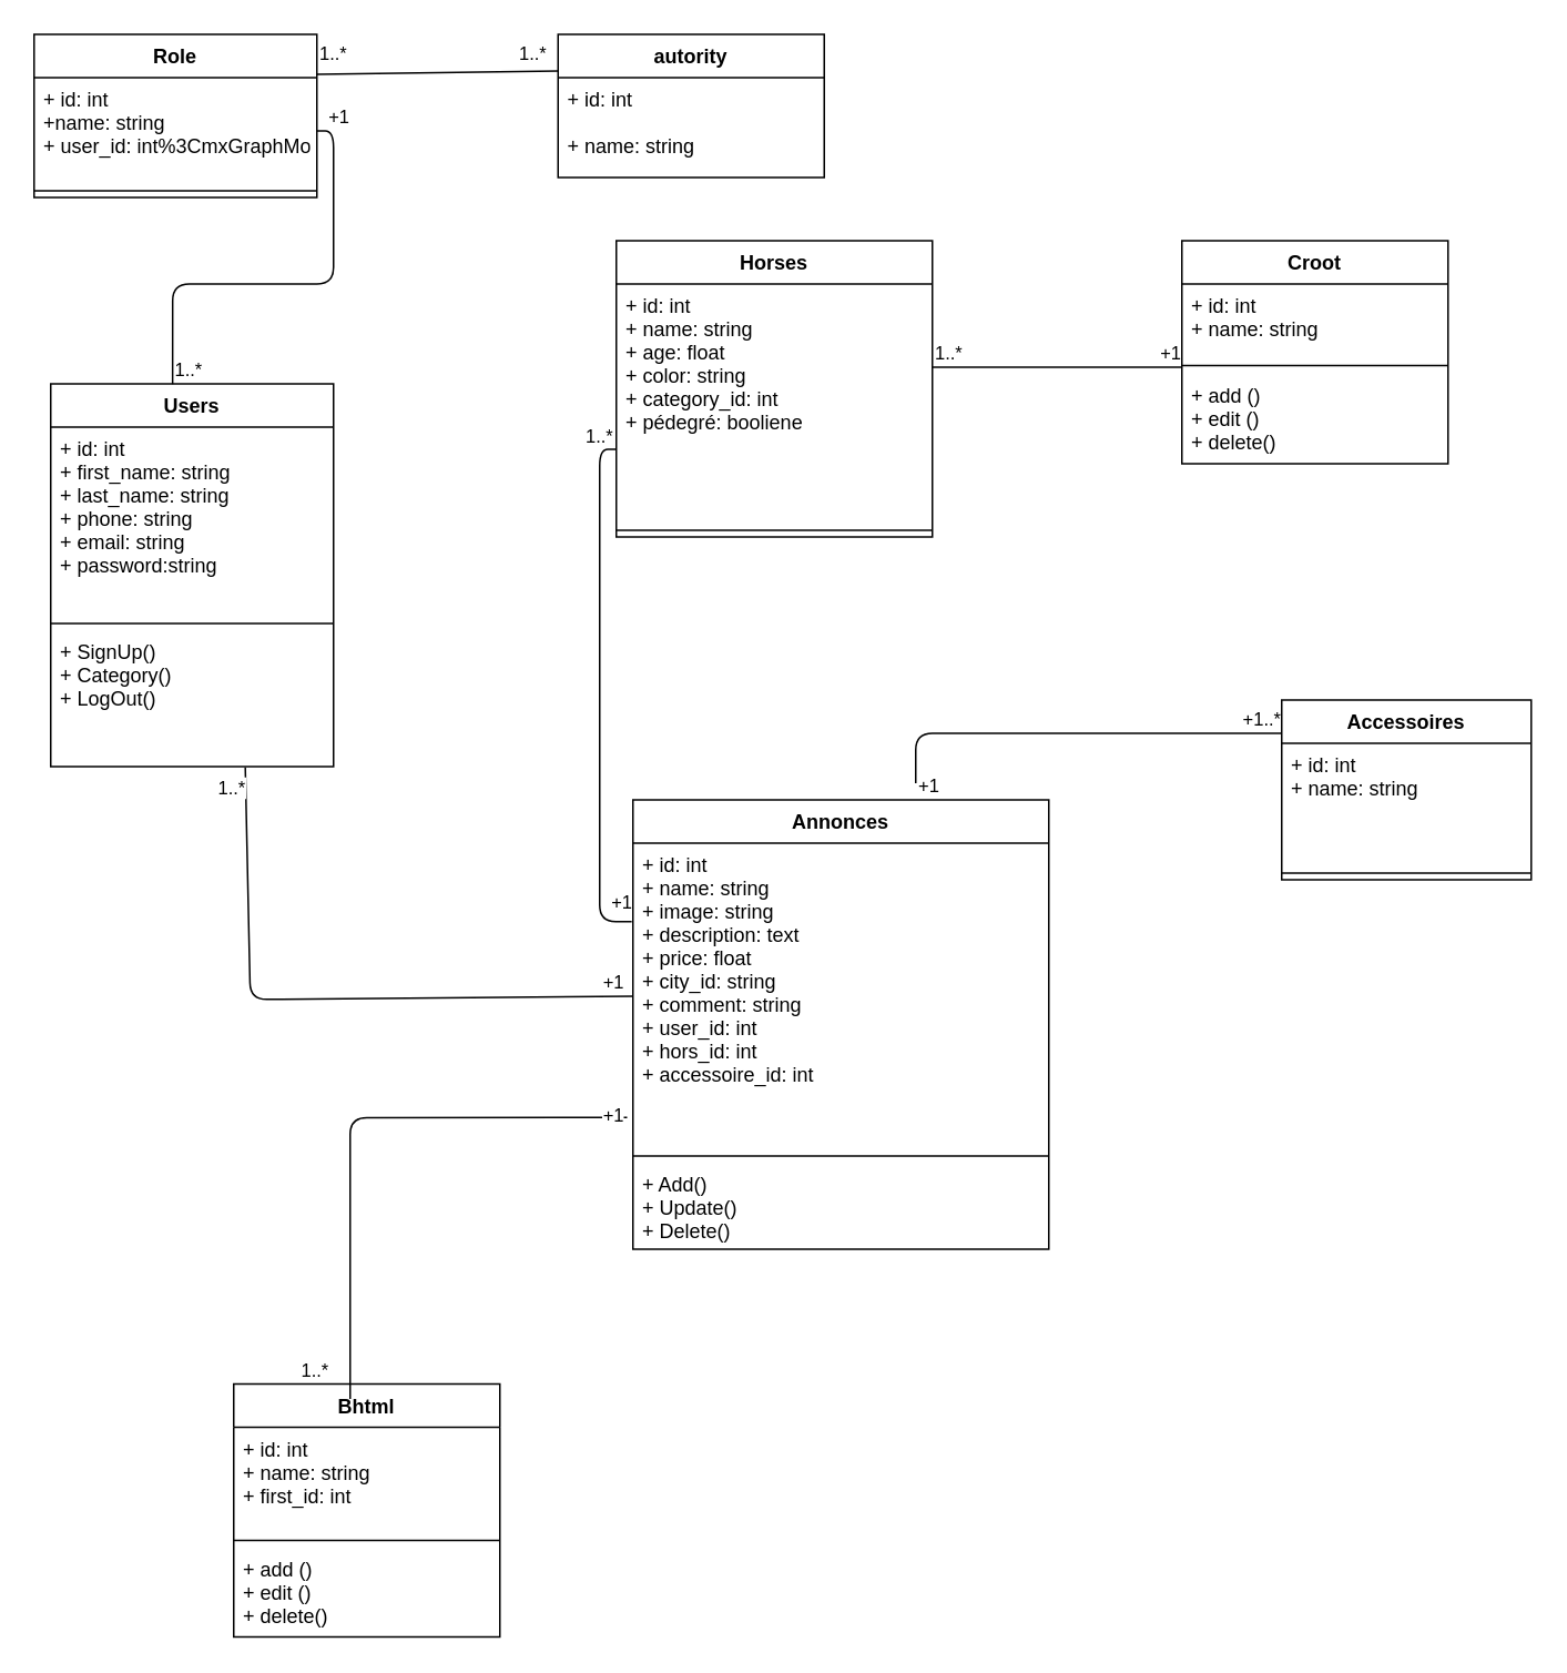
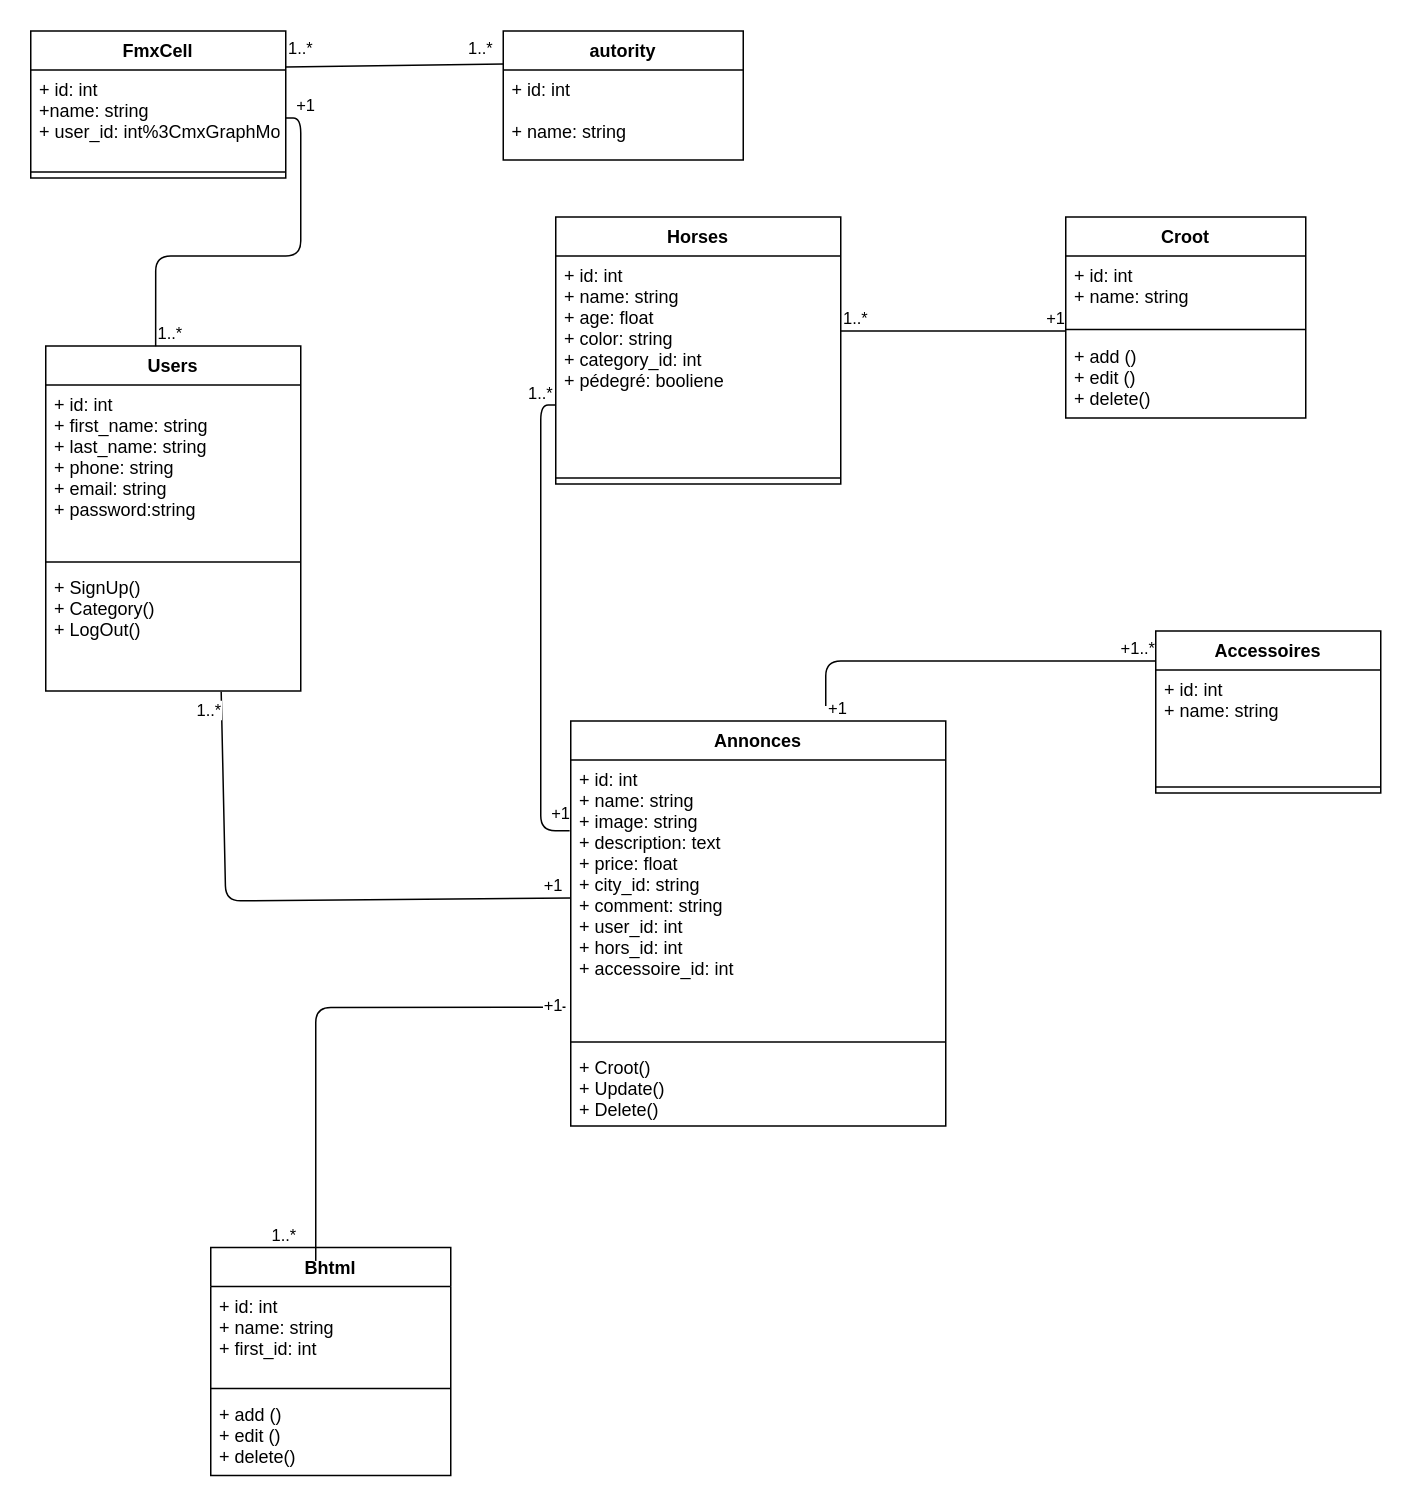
  <mxCell id="0" />
  <mxCell id="1" parent="0" />
  <mxCell id="2" value="Annonces" style="swimlane;fontStyle=1;align=center;verticalAlign=top;childLayout=stackLayout;horizontal=1;startSize=26;horizontalStack=0;resizeParent=1;resizeParentMax=0;resizeLast=0;collapsible=1;marginBottom=0;" parent="1" vertex="1"><mxGeometry x="380" y="480" width="250" height="270" as="geometry"><mxRectangle x="290" y="150" width="100" height="30" as="alternateBounds" /></mxGeometry></mxCell>
  <mxCell id="3" value="+ id: int&#10;+ name: string&#10;+ image: string&#10;+ description: text &#10;+ price: float&#10;+ city_id: string&#10;+ comment: string&#10;+ user_id: int&#10;+ hors_id: int&#10;+ accessoire_id: int" style="text;strokeColor=none;fillColor=none;align=left;verticalAlign=top;spacingLeft=4;spacingRight=4;overflow=hidden;rotatable=0;points=[[0,0.5],[1,0.5]];portConstraint=eastwest;" parent="2" vertex="1"><mxGeometry y="26" width="250" height="184" as="geometry" /></mxCell>
  <mxCell id="4" value="" style="line;strokeWidth=1;fillColor=none;align=left;verticalAlign=middle;spacingTop=-1;spacingLeft=3;spacingRight=3;rotatable=0;labelPosition=right;points=[];portConstraint=eastwest;strokeColor=inherit;" parent="2" vertex="1"><mxGeometry y="210" width="250" height="8" as="geometry" /></mxCell>
- <mxCell id="5" value="+ Add()&#10;+ Update()&#10;+ Delete()" style="text;strokeColor=none;fillColor=none;align=left;verticalAlign=top;spacingLeft=4;spacingRight=4;overflow=hidden;rotatable=0;points=[[0,0.5],[1,0.5]];portConstraint=eastwest;" parent="2" vertex="1"><mxGeometry y="218" width="250" height="52" as="geometry" /></mxCell>
+ <mxCell id="5" value="+ Croot()&#10;+ Update()&#10;+ Delete()" style="text;strokeColor=none;fillColor=none;align=left;verticalAlign=top;spacingLeft=4;spacingRight=4;overflow=hidden;rotatable=0;points=[[0,0.5],[1,0.5]];portConstraint=eastwest;" parent="2" vertex="1"><mxGeometry y="218" width="250" height="52" as="geometry" /></mxCell>
  <mxCell id="6" value="Users" style="swimlane;fontStyle=1;align=center;verticalAlign=top;childLayout=stackLayout;horizontal=1;startSize=26;horizontalStack=0;resizeParent=1;resizeParentMax=0;resizeLast=0;collapsible=1;marginBottom=0;" parent="1" vertex="1"><mxGeometry x="30" y="230" width="170" height="230" as="geometry" /></mxCell>
  <mxCell id="7" value="+ id: int&#10;+ first_name: string&#10;+ last_name: string&#10;+ phone: string&#10;+ email: string&#10;+ password:string" style="text;strokeColor=none;fillColor=none;align=left;verticalAlign=top;spacingLeft=4;spacingRight=4;overflow=hidden;rotatable=0;points=[[0,0.5],[1,0.5]];portConstraint=eastwest;" parent="6" vertex="1"><mxGeometry y="26" width="170" height="114" as="geometry" /></mxCell>
  <mxCell id="8" value="" style="line;strokeWidth=1;fillColor=none;align=left;verticalAlign=middle;spacingTop=-1;spacingLeft=3;spacingRight=3;rotatable=0;labelPosition=right;points=[];portConstraint=eastwest;strokeColor=inherit;" parent="6" vertex="1"><mxGeometry y="140" width="170" height="8" as="geometry" /></mxCell>
  <mxCell id="9" value="+ SignUp()&#10;+ Category()&#10;+ LogOut()" style="text;strokeColor=none;fillColor=none;align=left;verticalAlign=top;spacingLeft=4;spacingRight=4;overflow=hidden;rotatable=0;points=[[0,0.5],[1,0.5]];portConstraint=eastwest;" parent="6" vertex="1"><mxGeometry y="148" width="170" height="82" as="geometry" /></mxCell>
  <mxCell id="10" value="Horses" style="swimlane;fontStyle=1;align=center;verticalAlign=top;childLayout=stackLayout;horizontal=1;startSize=26;horizontalStack=0;resizeParent=1;resizeParentMax=0;resizeLast=0;collapsible=1;marginBottom=0;" parent="1" vertex="1"><mxGeometry x="370" y="144" width="190" height="178" as="geometry" /></mxCell>
  <mxCell id="11" value="+ id: int&#10;+ name: string&#10;+ age: float&#10;+ color: string&#10;+ category_id: int&#10;+ pédegré: booliene" style="text;strokeColor=none;fillColor=none;align=left;verticalAlign=top;spacingLeft=4;spacingRight=4;overflow=hidden;rotatable=0;points=[[0,0.5],[1,0.5]];portConstraint=eastwest;" parent="10" vertex="1"><mxGeometry y="26" width="190" height="144" as="geometry" /></mxCell>
  <mxCell id="12" value="" style="line;strokeWidth=1;fillColor=none;align=left;verticalAlign=middle;spacingTop=-1;spacingLeft=3;spacingRight=3;rotatable=0;labelPosition=right;points=[];portConstraint=eastwest;strokeColor=inherit;" parent="10" vertex="1"><mxGeometry y="170" width="190" height="8" as="geometry" /></mxCell>
  <mxCell id="13" value="Accessoires" style="swimlane;fontStyle=1;align=center;verticalAlign=top;childLayout=stackLayout;horizontal=1;startSize=26;horizontalStack=0;resizeParent=1;resizeParentMax=0;resizeLast=0;collapsible=1;marginBottom=0;" parent="1" vertex="1"><mxGeometry x="770" y="420" width="150" height="108" as="geometry" /></mxCell>
  <mxCell id="14" value="+ id: int&#10;+ name: string" style="text;strokeColor=none;fillColor=none;align=left;verticalAlign=top;spacingLeft=4;spacingRight=4;overflow=hidden;rotatable=0;points=[[0,0.5],[1,0.5]];portConstraint=eastwest;" parent="13" vertex="1"><mxGeometry y="26" width="150" height="74" as="geometry" /></mxCell>
  <mxCell id="15" value="" style="line;strokeWidth=1;fillColor=none;align=left;verticalAlign=middle;spacingTop=-1;spacingLeft=3;spacingRight=3;rotatable=0;labelPosition=right;points=[];portConstraint=eastwest;strokeColor=inherit;" parent="13" vertex="1"><mxGeometry y="100" width="150" height="8" as="geometry" /></mxCell>
- <mxCell id="16" value="Role" style="swimlane;fontStyle=1;align=center;verticalAlign=top;childLayout=stackLayout;horizontal=1;startSize=26;horizontalStack=0;resizeParent=1;resizeParentMax=0;resizeLast=0;collapsible=1;marginBottom=0;" parent="1" vertex="1"><mxGeometry x="20" y="20" width="170" height="98" as="geometry" /></mxCell>
+ <mxCell id="16" value="FmxCell" style="swimlane;fontStyle=1;align=center;verticalAlign=top;childLayout=stackLayout;horizontal=1;startSize=26;horizontalStack=0;resizeParent=1;resizeParentMax=0;resizeLast=0;collapsible=1;marginBottom=0;" parent="1" vertex="1"><mxGeometry x="20" y="20" width="170" height="98" as="geometry" /></mxCell>
  <mxCell id="17" value="+ id: int&#10;+name: string&#10;+ user_id: int%3CmxGraphModel%3E%3Croot%3E%3CmxCell%20id%3D%220%22%2F%3E%3CmxCell%20id%3D%221%22%20parent%3D%220%22%2F%3E%3CmxCell%20id%3D%222%22%20value%3D%22WIKI%22%20style%3D%22shape%3DumlFrame%3BwhiteSpace%3Dwrap%3Bhtml%3D1%3B%22%20vertex%3D%221%22%20parent%3D%221%22%3E%3CmxGeometry%20x%3D%22125%22%20width%3D%22665%22%20height%3D%22820%22%20as%3D%22geometry%22%2F%3E%3C%2FmxCell%3E%3C%2Froot%3E%3C%2FmxGraphModel%3E" style="text;strokeColor=none;fillColor=none;align=left;verticalAlign=top;spacingLeft=4;spacingRight=4;overflow=hidden;rotatable=0;points=[[0,0.5],[1,0.5]];portConstraint=eastwest;" parent="16" vertex="1"><mxGeometry y="26" width="170" height="64" as="geometry" /></mxCell>
  <mxCell id="18" value="" style="line;strokeWidth=1;fillColor=none;align=left;verticalAlign=middle;spacingTop=-1;spacingLeft=3;spacingRight=3;rotatable=0;labelPosition=right;points=[];portConstraint=eastwest;strokeColor=inherit;" parent="16" vertex="1"><mxGeometry y="90" width="170" height="8" as="geometry" /></mxCell>
  <mxCell id="19" value="Bhtml" style="swimlane;fontStyle=1;align=center;verticalAlign=top;childLayout=stackLayout;horizontal=1;startSize=26;horizontalStack=0;resizeParent=1;resizeParentMax=0;resizeLast=0;collapsible=1;marginBottom=0;" parent="1" vertex="1"><mxGeometry x="140" y="831" width="160" height="152" as="geometry" /></mxCell>
  <mxCell id="20" value="+ id: int&#10;+ name: string&#10;+ first_id: int" style="text;strokeColor=none;fillColor=none;align=left;verticalAlign=top;spacingLeft=4;spacingRight=4;overflow=hidden;rotatable=0;points=[[0,0.5],[1,0.5]];portConstraint=eastwest;" parent="19" vertex="1"><mxGeometry y="26" width="160" height="64" as="geometry" /></mxCell>
  <mxCell id="21" value="" style="line;strokeWidth=1;fillColor=none;align=left;verticalAlign=middle;spacingTop=-1;spacingLeft=3;spacingRight=3;rotatable=0;labelPosition=right;points=[];portConstraint=eastwest;" parent="19" vertex="1"><mxGeometry y="90" width="160" height="8" as="geometry" /></mxCell>
  <mxCell id="22" value="+ add ()&#10;+ edit ()&#10;+ delete()" style="text;strokeColor=none;fillColor=none;align=left;verticalAlign=top;spacingLeft=4;spacingRight=4;overflow=hidden;rotatable=0;points=[[0,0.5],[1,0.5]];portConstraint=eastwest;" parent="19" vertex="1"><mxGeometry y="98" width="160" height="54" as="geometry" /></mxCell>
  <mxCell id="23" value="autority" style="swimlane;fontStyle=1;align=center;verticalAlign=top;childLayout=stackLayout;horizontal=1;startSize=26;horizontalStack=0;resizeParent=1;resizeParentMax=0;resizeLast=0;collapsible=1;marginBottom=0;" parent="1" vertex="1"><mxGeometry x="335" y="20" width="160" height="86" as="geometry" /></mxCell>
  <mxCell id="24" value="+ id: int&#10;&#10;+ name: string" style="text;strokeColor=none;fillColor=none;align=left;verticalAlign=top;spacingLeft=4;spacingRight=4;overflow=hidden;rotatable=0;points=[[0,0.5],[1,0.5]];portConstraint=eastwest;" parent="23" vertex="1"><mxGeometry y="26" width="160" height="60" as="geometry" /></mxCell>
  <mxCell id="25" value="Croot" style="swimlane;fontStyle=1;align=center;verticalAlign=top;childLayout=stackLayout;horizontal=1;startSize=26;horizontalStack=0;resizeParent=1;resizeParentMax=0;resizeLast=0;collapsible=1;marginBottom=0;" parent="1" vertex="1"><mxGeometry x="710" y="144" width="160" height="134" as="geometry" /></mxCell>
  <mxCell id="26" value="+ id: int&#10;+ name: string" style="text;strokeColor=none;fillColor=none;align=left;verticalAlign=top;spacingLeft=4;spacingRight=4;overflow=hidden;rotatable=0;points=[[0,0.5],[1,0.5]];portConstraint=eastwest;" parent="25" vertex="1"><mxGeometry y="26" width="160" height="44" as="geometry" /></mxCell>
  <mxCell id="27" value="" style="line;strokeWidth=1;fillColor=none;align=left;verticalAlign=middle;spacingTop=-1;spacingLeft=3;spacingRight=3;rotatable=0;labelPosition=right;points=[];portConstraint=eastwest;" parent="25" vertex="1"><mxGeometry y="70" width="160" height="10" as="geometry" /></mxCell>
  <mxCell id="28" value="+ add ()&#10;+ edit ()&#10;+ delete()" style="text;strokeColor=none;fillColor=none;align=left;verticalAlign=top;spacingLeft=4;spacingRight=4;overflow=hidden;rotatable=0;points=[[0,0.5],[1,0.5]];portConstraint=eastwest;" parent="25" vertex="1"><mxGeometry y="80" width="160" height="54" as="geometry" /></mxCell>
  <mxCell id="29" value="" style="endArrow=none;html=1;edgeStyle=orthogonalEdgeStyle;exitX=0.431;exitY=0.001;exitDx=0;exitDy=0;exitPerimeter=0;" parent="1" source="6" target="17" edge="1"><mxGeometry relative="1" as="geometry"><mxPoint x="100" y="210" as="sourcePoint" /><mxPoint x="260" y="210" as="targetPoint" /></mxGeometry></mxCell>
  <mxCell id="30" value="1..*" style="edgeLabel;resizable=0;html=1;align=left;verticalAlign=bottom;" parent="29" connectable="0" vertex="1"><mxGeometry x="-1" relative="1" as="geometry" /></mxCell>
  <mxCell id="31" value="+1" style="edgeLabel;resizable=0;html=1;align=right;verticalAlign=bottom;" parent="29" connectable="0" vertex="1"><mxGeometry x="1" relative="1" as="geometry"><mxPoint x="20" as="offset" /></mxGeometry></mxCell>
  <mxCell id="32" value="" style="endArrow=none;html=1;edgeStyle=orthogonalEdgeStyle;exitX=-0.003;exitY=0.256;exitDx=0;exitDy=0;exitPerimeter=0;entryX=-0.001;entryY=0.69;entryDx=0;entryDy=0;entryPerimeter=0;" parent="1" source="3" target="11" edge="1"><mxGeometry relative="1" as="geometry"><mxPoint x="350" y="470" as="sourcePoint" /><mxPoint x="360" y="270" as="targetPoint" /></mxGeometry></mxCell>
  <mxCell id="33" value="1..*" style="edgeLabel;resizable=0;html=1;align=left;verticalAlign=bottom;" parent="32" connectable="0" vertex="1"><mxGeometry x="-1" relative="1" as="geometry"><mxPoint x="-29" y="-283" as="offset" /></mxGeometry></mxCell>
  <mxCell id="34" value="+1" style="edgeLabel;resizable=0;html=1;align=right;verticalAlign=bottom;" parent="32" connectable="0" vertex="1"><mxGeometry x="1" relative="1" as="geometry"><mxPoint x="10" y="281" as="offset" /></mxGeometry></mxCell>
  <mxCell id="35" value="1..*" style="edgeLabel;resizable=0;html=1;align=left;verticalAlign=bottom;" parent="1" connectable="0" vertex="1"><mxGeometry x="190" y="820.004" as="geometry"><mxPoint x="-11" y="11" as="offset" /></mxGeometry></mxCell>
  <mxCell id="36" value="" style="endArrow=none;html=1;edgeStyle=orthogonalEdgeStyle;" parent="1" edge="1"><mxGeometry relative="1" as="geometry"><mxPoint x="550" y="470" as="sourcePoint" /><mxPoint x="770" y="440" as="targetPoint" /><Array as="points"><mxPoint x="600" y="440" /><mxPoint x="600" y="440" /></Array></mxGeometry></mxCell>
  <mxCell id="37" value="+1" style="edgeLabel;resizable=0;html=1;align=left;verticalAlign=bottom;" parent="36" connectable="0" vertex="1"><mxGeometry x="-1" relative="1" as="geometry"><mxPoint y="10" as="offset" /></mxGeometry></mxCell>
  <mxCell id="38" value="+1..*" style="edgeLabel;resizable=0;html=1;align=right;verticalAlign=bottom;" parent="36" connectable="0" vertex="1"><mxGeometry x="1" relative="1" as="geometry" /></mxCell>
  <mxCell id="39" value="" style="endArrow=none;html=1;edgeStyle=orthogonalEdgeStyle;" parent="1" edge="1"><mxGeometry relative="1" as="geometry"><mxPoint x="560" y="220" as="sourcePoint" /><mxPoint x="710" y="220" as="targetPoint" /></mxGeometry></mxCell>
  <mxCell id="40" value="1..*" style="edgeLabel;resizable=0;html=1;align=left;verticalAlign=bottom;" parent="39" connectable="0" vertex="1"><mxGeometry x="-1" relative="1" as="geometry" /></mxCell>
  <mxCell id="41" value="+1" style="edgeLabel;resizable=0;html=1;align=right;verticalAlign=bottom;" parent="39" connectable="0" vertex="1"><mxGeometry x="1" relative="1" as="geometry" /></mxCell>
  <mxCell id="42" value="" style="endArrow=none;html=1;entryX=-0.014;entryY=0.896;entryDx=0;entryDy=0;entryPerimeter=0;" parent="1" target="3" edge="1"><mxGeometry width="50" height="50" relative="1" as="geometry"><mxPoint x="210" y="840" as="sourcePoint" /><mxPoint x="300" y="900" as="targetPoint" /><Array as="points"><mxPoint x="210" y="671" /></Array></mxGeometry></mxCell>
  <mxCell id="43" value="" style="endArrow=none;html=1;entryX=0.003;entryY=-0.066;entryDx=0;entryDy=0;entryPerimeter=0;" parent="1" target="24" edge="1"><mxGeometry width="50" height="50" relative="1" as="geometry"><mxPoint x="190" y="44" as="sourcePoint" /><mxPoint x="270" y="20" as="targetPoint" /></mxGeometry></mxCell>
  <mxCell id="44" value="1..*" style="edgeLabel;resizable=0;html=1;align=left;verticalAlign=bottom;" parent="1" connectable="0" vertex="1"><mxGeometry x="310" y="40" as="geometry" /></mxCell>
  <mxCell id="45" value="1..*" style="edgeLabel;resizable=0;html=1;align=left;verticalAlign=bottom;" parent="1" connectable="0" vertex="1"><mxGeometry x="190" y="40" as="geometry" /></mxCell>
  <mxCell id="46" value="+1" style="edgeLabel;resizable=0;html=1;align=right;verticalAlign=bottom;" parent="1" connectable="0" vertex="1"><mxGeometry x="369.996" y="670" as="geometry"><mxPoint x="5" y="8" as="offset" /></mxGeometry></mxCell>
  <mxCell id="47" value="" style="endArrow=none;html=1;entryX=0;entryY=0.5;entryDx=0;entryDy=0;exitX=0.688;exitY=1.006;exitDx=0;exitDy=0;exitPerimeter=0;" parent="1" source="9" target="3" edge="1"><mxGeometry width="50" height="50" relative="1" as="geometry"><mxPoint x="70" y="600" as="sourcePoint" /><mxPoint x="220" y="540" as="targetPoint" /><Array as="points"><mxPoint x="150" y="600" /></Array></mxGeometry></mxCell>
  <mxCell id="48" value="1..*" style="edgeLabel;resizable=0;html=1;align=left;verticalAlign=bottom;" parent="1" connectable="0" vertex="1"><mxGeometry x="140" y="470.004" as="geometry"><mxPoint x="-11" y="11" as="offset" /></mxGeometry></mxCell>
  <mxCell id="49" value="+1" style="edgeLabel;resizable=0;html=1;align=right;verticalAlign=bottom;" parent="1" connectable="0" vertex="1"><mxGeometry x="369.996" y="590" as="geometry"><mxPoint x="5" y="8" as="offset" /></mxGeometry></mxCell>
